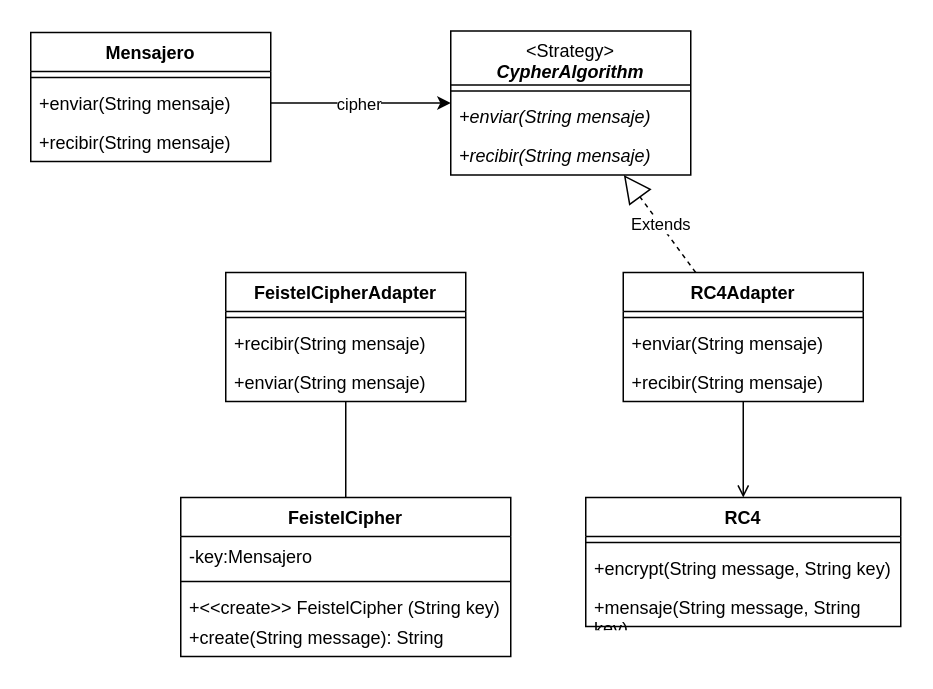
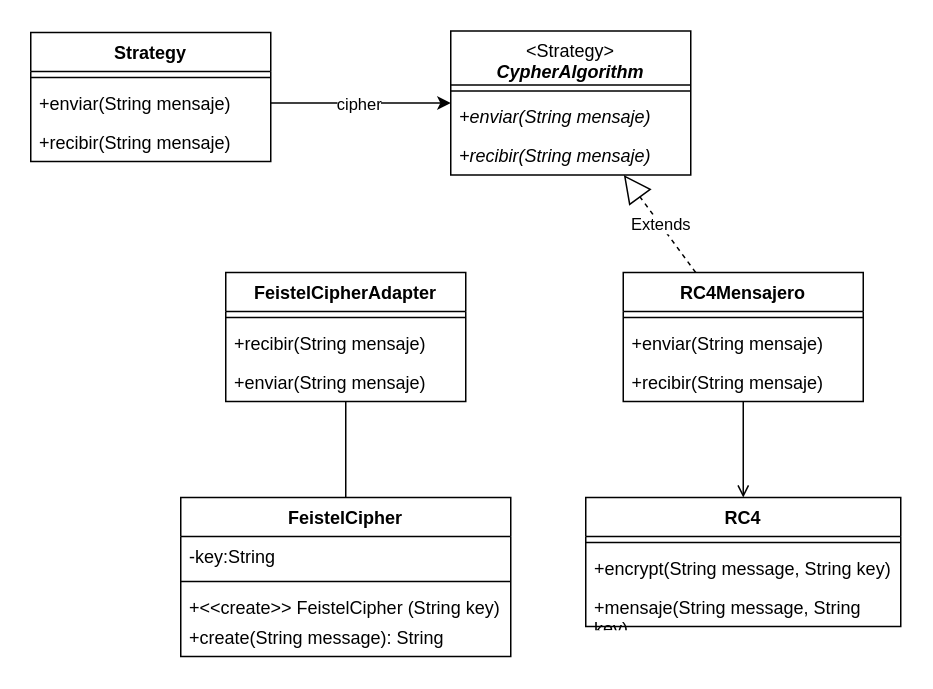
  <mxCell id="0" />
  <mxCell id="1" parent="0" />
- <mxCell id="2" value="Mensajero" style="swimlane;fontStyle=1;align=center;verticalAlign=top;childLayout=stackLayout;horizontal=1;startSize=26;horizontalStack=0;resizeParent=1;resizeParentMax=0;resizeLast=0;collapsible=1;marginBottom=0;whiteSpace=wrap;html=1;" vertex="1" parent="1"><mxGeometry x="20" y="21" width="160" height="86" as="geometry" /></mxCell>
+ <mxCell id="2" value="Strategy" style="swimlane;fontStyle=1;align=center;verticalAlign=top;childLayout=stackLayout;horizontal=1;startSize=26;horizontalStack=0;resizeParent=1;resizeParentMax=0;resizeLast=0;collapsible=1;marginBottom=0;whiteSpace=wrap;html=1;" vertex="1" parent="1"><mxGeometry x="20" y="21" width="160" height="86" as="geometry" /></mxCell>
  <mxCell id="3" value="" style="line;strokeWidth=1;fillColor=none;align=left;verticalAlign=middle;spacingTop=-1;spacingLeft=3;spacingRight=3;rotatable=0;labelPosition=right;points=[];portConstraint=eastwest;strokeColor=inherit;" vertex="1" parent="2"><mxGeometry y="26" width="160" height="8" as="geometry" /></mxCell>
  <mxCell id="4" value="+enviar(String mensaje)" style="text;strokeColor=none;fillColor=none;align=left;verticalAlign=top;spacingLeft=4;spacingRight=4;overflow=hidden;rotatable=0;points=[[0,0.5],[1,0.5]];portConstraint=eastwest;whiteSpace=wrap;html=1;" vertex="1" parent="2"><mxGeometry y="34" width="160" height="26" as="geometry" /></mxCell>
  <mxCell id="5" value="+recibir(String mensaje)" style="text;strokeColor=none;fillColor=none;align=left;verticalAlign=top;spacingLeft=4;spacingRight=4;overflow=hidden;rotatable=0;points=[[0,0.5],[1,0.5]];portConstraint=eastwest;whiteSpace=wrap;html=1;" vertex="1" parent="2"><mxGeometry y="60" width="160" height="26" as="geometry" /></mxCell>
  <mxCell id="6" value="FeistelCipher" style="swimlane;fontStyle=1;align=center;verticalAlign=top;childLayout=stackLayout;horizontal=1;startSize=26;horizontalStack=0;resizeParent=1;resizeParentMax=0;resizeLast=0;collapsible=1;marginBottom=0;whiteSpace=wrap;html=1;" vertex="1" parent="1"><mxGeometry x="120" y="331" width="220" height="106" as="geometry" /></mxCell>
- <mxCell id="7" value="-key:Mensajero" style="text;strokeColor=none;fillColor=none;align=left;verticalAlign=top;spacingLeft=4;spacingRight=4;overflow=hidden;rotatable=0;points=[[0,0.5],[1,0.5]];portConstraint=eastwest;whiteSpace=wrap;html=1;" vertex="1" parent="6"><mxGeometry y="26" width="220" height="26" as="geometry" /></mxCell>
+ <mxCell id="7" value="-key:String" style="text;strokeColor=none;fillColor=none;align=left;verticalAlign=top;spacingLeft=4;spacingRight=4;overflow=hidden;rotatable=0;points=[[0,0.5],[1,0.5]];portConstraint=eastwest;whiteSpace=wrap;html=1;" vertex="1" parent="6"><mxGeometry y="26" width="220" height="26" as="geometry" /></mxCell>
  <mxCell id="8" value="" style="line;strokeWidth=1;fillColor=none;align=left;verticalAlign=middle;spacingTop=-1;spacingLeft=3;spacingRight=3;rotatable=0;labelPosition=right;points=[];portConstraint=eastwest;strokeColor=inherit;" vertex="1" parent="6"><mxGeometry y="52" width="220" height="8" as="geometry" /></mxCell>
  <mxCell id="9" value="+&amp;lt;&amp;lt;create&amp;gt;&amp;gt; FeistelCipher (String key)" style="text;strokeColor=none;fillColor=none;align=left;verticalAlign=top;spacingLeft=4;spacingRight=4;overflow=hidden;rotatable=0;points=[[0,0.5],[1,0.5]];portConstraint=eastwest;whiteSpace=wrap;html=1;" vertex="1" parent="6"><mxGeometry y="60" width="220" height="20" as="geometry" /></mxCell>
  <mxCell id="10" value="+create(String message): String" style="text;strokeColor=none;fillColor=none;align=left;verticalAlign=top;spacingLeft=4;spacingRight=4;overflow=hidden;rotatable=0;points=[[0,0.5],[1,0.5]];portConstraint=eastwest;whiteSpace=wrap;html=1;" vertex="1" parent="6"><mxGeometry y="80" width="220" height="26" as="geometry" /></mxCell>
  <mxCell id="11" value="RC4" style="swimlane;fontStyle=1;align=center;verticalAlign=top;childLayout=stackLayout;horizontal=1;startSize=26;horizontalStack=0;resizeParent=1;resizeParentMax=0;resizeLast=0;collapsible=1;marginBottom=0;whiteSpace=wrap;html=1;" vertex="1" parent="1"><mxGeometry x="390" y="331" width="210" height="86" as="geometry" /></mxCell>
  <mxCell id="12" value="" style="line;strokeWidth=1;fillColor=none;align=left;verticalAlign=middle;spacingTop=-1;spacingLeft=3;spacingRight=3;rotatable=0;labelPosition=right;points=[];portConstraint=eastwest;strokeColor=inherit;" vertex="1" parent="11"><mxGeometry y="26" width="210" height="8" as="geometry" /></mxCell>
  <mxCell id="13" value="+encrypt(String message, String key)" style="text;strokeColor=none;fillColor=none;align=left;verticalAlign=top;spacingLeft=4;spacingRight=4;overflow=hidden;rotatable=0;points=[[0,0.5],[1,0.5]];portConstraint=eastwest;whiteSpace=wrap;html=1;" vertex="1" parent="11"><mxGeometry y="34" width="210" height="26" as="geometry" /></mxCell>
  <mxCell id="14" value="+mensaje(String message, String key)" style="text;strokeColor=none;fillColor=none;align=left;verticalAlign=top;spacingLeft=4;spacingRight=4;overflow=hidden;rotatable=0;points=[[0,0.5],[1,0.5]];portConstraint=eastwest;whiteSpace=wrap;html=1;" vertex="1" parent="11"><mxGeometry y="60" width="210" height="26" as="geometry" /></mxCell>
  <mxCell id="15" style="edgeStyle=orthogonalEdgeStyle;rounded=0;orthogonalLoop=1;jettySize=auto;html=1;endArrow=none;" edge="1" parent="1" source="16" target="6"><mxGeometry relative="1" as="geometry" /></mxCell>
  <mxCell id="16" value="FeistelCipherAdapter" style="swimlane;fontStyle=1;align=center;verticalAlign=top;childLayout=stackLayout;horizontal=1;startSize=26;horizontalStack=0;resizeParent=1;resizeParentMax=0;resizeLast=0;collapsible=1;marginBottom=0;whiteSpace=wrap;html=1;" vertex="1" parent="1"><mxGeometry x="150" y="181" width="160" height="86" as="geometry" /></mxCell>
  <mxCell id="17" value="" style="line;strokeWidth=1;fillColor=none;align=left;verticalAlign=middle;spacingTop=-1;spacingLeft=3;spacingRight=3;rotatable=0;labelPosition=right;points=[];portConstraint=eastwest;strokeColor=inherit;" vertex="1" parent="16"><mxGeometry y="26" width="160" height="8" as="geometry" /></mxCell>
  <mxCell id="18" value="+recibir(String mensaje)" style="text;strokeColor=none;fillColor=none;align=left;verticalAlign=top;spacingLeft=4;spacingRight=4;overflow=hidden;rotatable=0;points=[[0,0.5],[1,0.5]];portConstraint=eastwest;whiteSpace=wrap;html=1;fontStyle=0" vertex="1" parent="16"><mxGeometry y="34" width="160" height="26" as="geometry" /></mxCell>
  <mxCell id="19" value="+enviar(String mensaje)" style="text;strokeColor=none;fillColor=none;align=left;verticalAlign=top;spacingLeft=4;spacingRight=4;overflow=hidden;rotatable=0;points=[[0,0.5],[1,0.5]];portConstraint=eastwest;whiteSpace=wrap;html=1;fontStyle=0" vertex="1" parent="16"><mxGeometry y="60" width="160" height="26" as="geometry" /></mxCell>
  <mxCell id="20" style="edgeStyle=orthogonalEdgeStyle;rounded=0;orthogonalLoop=1;jettySize=auto;html=1;endArrow=open;" edge="1" parent="1" source="21" target="11"><mxGeometry relative="1" as="geometry" /></mxCell>
- <mxCell id="21" value="RC4Adapter" style="swimlane;fontStyle=1;align=center;verticalAlign=top;childLayout=stackLayout;horizontal=1;startSize=26;horizontalStack=0;resizeParent=1;resizeParentMax=0;resizeLast=0;collapsible=1;marginBottom=0;whiteSpace=wrap;html=1;" vertex="1" parent="1"><mxGeometry x="415" y="181" width="160" height="86" as="geometry" /></mxCell>
+ <mxCell id="21" value="RC4Mensajero" style="swimlane;fontStyle=1;align=center;verticalAlign=top;childLayout=stackLayout;horizontal=1;startSize=26;horizontalStack=0;resizeParent=1;resizeParentMax=0;resizeLast=0;collapsible=1;marginBottom=0;whiteSpace=wrap;html=1;" vertex="1" parent="1"><mxGeometry x="415" y="181" width="160" height="86" as="geometry" /></mxCell>
  <mxCell id="22" value="" style="line;strokeWidth=1;fillColor=none;align=left;verticalAlign=middle;spacingTop=-1;spacingLeft=3;spacingRight=3;rotatable=0;labelPosition=right;points=[];portConstraint=eastwest;strokeColor=inherit;" vertex="1" parent="21"><mxGeometry y="26" width="160" height="8" as="geometry" /></mxCell>
  <mxCell id="23" value="+enviar(String mensaje)" style="text;strokeColor=none;fillColor=none;align=left;verticalAlign=top;spacingLeft=4;spacingRight=4;overflow=hidden;rotatable=0;points=[[0,0.5],[1,0.5]];portConstraint=eastwest;whiteSpace=wrap;html=1;fontStyle=0" vertex="1" parent="21"><mxGeometry y="34" width="160" height="26" as="geometry" /></mxCell>
  <mxCell id="24" value="+recibir(String mensaje)" style="text;strokeColor=none;fillColor=none;align=left;verticalAlign=top;spacingLeft=4;spacingRight=4;overflow=hidden;rotatable=0;points=[[0,0.5],[1,0.5]];portConstraint=eastwest;whiteSpace=wrap;html=1;fontStyle=0" vertex="1" parent="21"><mxGeometry y="60" width="160" height="26" as="geometry" /></mxCell>
  <mxCell id="25" value="&lt;span style=&quot;font-weight: normal;&quot;&gt;&amp;lt;Strategy&amp;gt;&lt;/span&gt;&lt;br&gt;&lt;i&gt;CypherAlgorithm&lt;/i&gt;" style="swimlane;fontStyle=1;align=center;verticalAlign=top;childLayout=stackLayout;horizontal=1;startSize=36;horizontalStack=0;resizeParent=1;resizeParentMax=0;resizeLast=0;collapsible=1;marginBottom=0;whiteSpace=wrap;html=1;" vertex="1" parent="1"><mxGeometry x="300" y="20" width="160" height="96" as="geometry" /></mxCell>
  <mxCell id="26" value="" style="line;strokeWidth=1;fillColor=none;align=left;verticalAlign=middle;spacingTop=-1;spacingLeft=3;spacingRight=3;rotatable=0;labelPosition=right;points=[];portConstraint=eastwest;strokeColor=inherit;" vertex="1" parent="25"><mxGeometry y="36" width="160" height="8" as="geometry" /></mxCell>
  <mxCell id="27" value="+enviar(String mensaje)" style="text;strokeColor=none;fillColor=none;align=left;verticalAlign=top;spacingLeft=4;spacingRight=4;overflow=hidden;rotatable=0;points=[[0,0.5],[1,0.5]];portConstraint=eastwest;whiteSpace=wrap;html=1;fontStyle=2" vertex="1" parent="25"><mxGeometry y="44" width="160" height="26" as="geometry" /></mxCell>
  <mxCell id="28" value="+recibir(String mensaje)" style="text;strokeColor=none;fillColor=none;align=left;verticalAlign=top;spacingLeft=4;spacingRight=4;overflow=hidden;rotatable=0;points=[[0,0.5],[1,0.5]];portConstraint=eastwest;whiteSpace=wrap;html=1;fontStyle=2" vertex="1" parent="25"><mxGeometry y="70" width="160" height="26" as="geometry" /></mxCell>
  <mxCell id="29" style="edgeStyle=orthogonalEdgeStyle;rounded=0;orthogonalLoop=1;jettySize=auto;html=1;exitX=1;exitY=0.5;exitDx=0;exitDy=0;" edge="1" parent="1" source="4" target="25"><mxGeometry relative="1" as="geometry" /></mxCell>
  <mxCell id="30" value="cipher" style="edgeLabel;html=1;align=center;verticalAlign=middle;resizable=0;points=[];" vertex="1" connectable="0" parent="29"><mxGeometry x="-0.252" y="-2" relative="1" as="geometry"><mxPoint x="13" y="-2" as="offset" /></mxGeometry></mxCell>
  <mxCell id="31" value="Extends" style="endArrow=block;endSize=16;endFill=0;html=1;rounded=0;dashed=1;" edge="1" parent="1" source="21" target="25"><mxGeometry width="160" relative="1" as="geometry"><mxPoint x="298" y="181" as="sourcePoint" /><mxPoint x="347" y="126" as="targetPoint" /></mxGeometry></mxCell>
